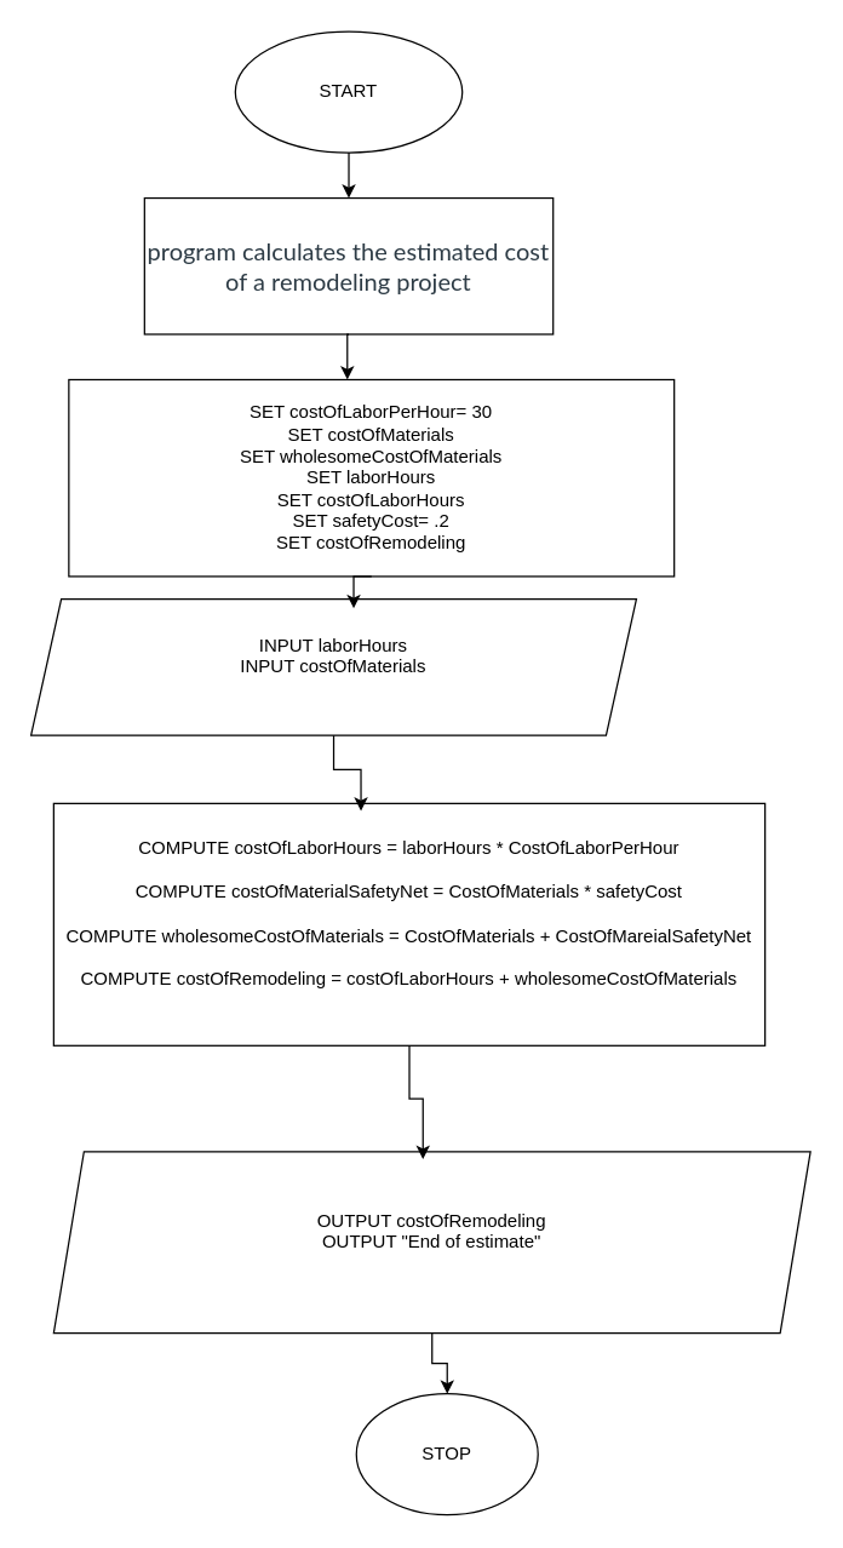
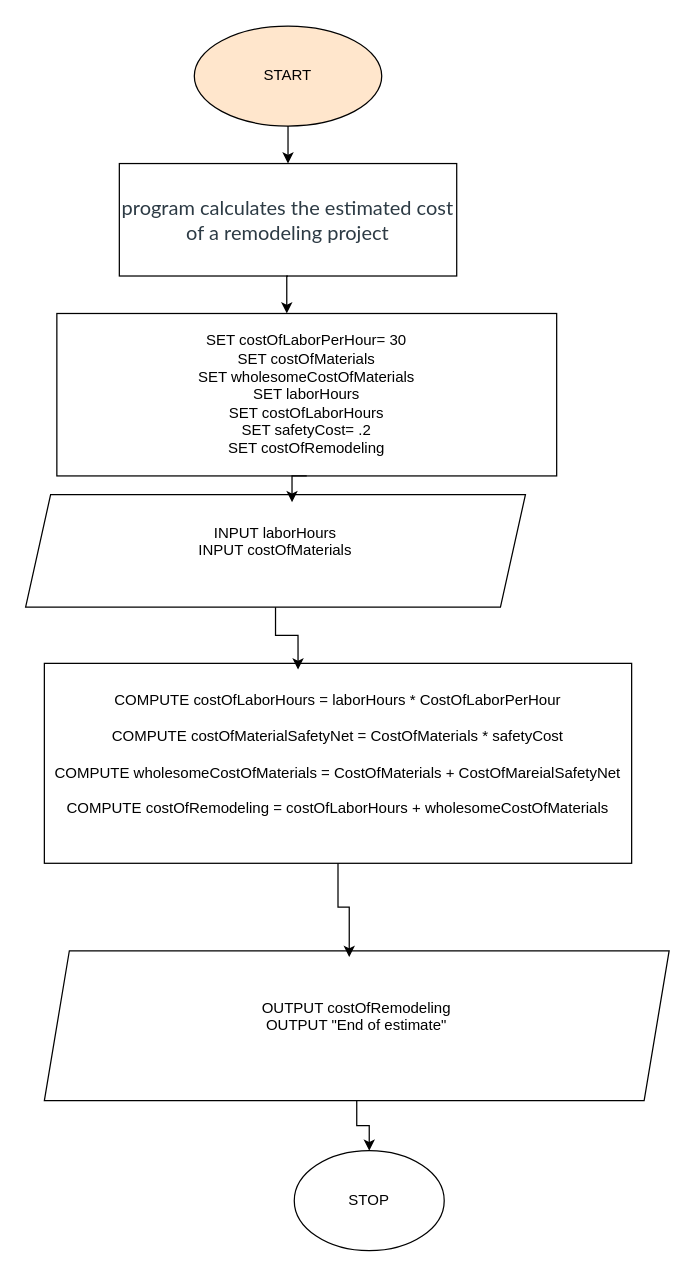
  <mxCell id="0" />
  <mxCell id="1" parent="0" />
  <mxCell id="2" style="edgeStyle=orthogonalEdgeStyle;rounded=0;orthogonalLoop=1;jettySize=auto;html=1;exitX=0.5;exitY=1;exitDx=0;exitDy=0;entryX=0.5;entryY=0;entryDx=0;entryDy=0;" edge="1" parent="1" source="3" target="4"><mxGeometry relative="1" as="geometry" /></mxCell>
- <mxCell id="3" value="START" style="ellipse;whiteSpace=wrap;html=1;" vertex="1" parent="1"><mxGeometry x="155" y="20" width="150" height="80" as="geometry" /></mxCell>
+ <mxCell id="3" value="START" style="ellipse;whiteSpace=wrap;html=1;fillColor=#ffe6cc;" vertex="1" parent="1"><mxGeometry x="155" y="20" width="150" height="80" as="geometry" /></mxCell>
  <mxCell id="4" value="&lt;span style=&quot;color: rgb(45, 59, 69); font-family: LatoWeb, &amp;quot;Lato Extended&amp;quot;, Lato, &amp;quot;Helvetica Neue&amp;quot;, Helvetica, Arial, sans-serif; font-size: 16px; text-align: left; background-color: rgb(255, 255, 255);&quot;&gt;program calculates the estimated cost of a remodeling project&lt;/span&gt;" style="rounded=0;whiteSpace=wrap;html=1;" vertex="1" parent="1"><mxGeometry x="95" y="130" width="270" height="90" as="geometry" /></mxCell>
  <mxCell id="5" value="SET costOfLaborPerHour= 30&lt;div&gt;SET costOfMaterials&lt;/div&gt;&lt;div&gt;SET wholesomeCostOfMaterials&lt;/div&gt;&lt;div&gt;SET laborHours&lt;/div&gt;&lt;div&gt;SET costOfLaborHours&lt;/div&gt;&lt;div&gt;SET safetyCost= .2&lt;/div&gt;&lt;div&gt;SET costOfRemodeling&lt;/div&gt;" style="rounded=0;whiteSpace=wrap;html=1;" vertex="1" parent="1"><mxGeometry x="45" y="250" width="400" height="130" as="geometry" /></mxCell>
  <mxCell id="6" value="INPUT laborHours&lt;div&gt;INPUT costOfMaterials&lt;/div&gt;&lt;div&gt;&lt;br&gt;&lt;/div&gt;" style="shape=parallelogram;perimeter=parallelogramPerimeter;whiteSpace=wrap;html=1;fixedSize=1;" vertex="1" parent="1"><mxGeometry x="20" y="395" width="400" height="90" as="geometry" /></mxCell>
  <mxCell id="7" value="COMPUTE costOfLaborHours = laborHours * CostOfLaborPerHour&lt;div&gt;&lt;br&gt;&lt;/div&gt;&lt;div&gt;COMPUTE costOfMaterialSafetyNet = CostOfMaterials * safetyCost&lt;/div&gt;&lt;div&gt;&lt;br&gt;&lt;/div&gt;&lt;div&gt;COMPUTE wholesomeCostOfMaterials = CostOfMaterials + CostOfMareialSafetyNet&lt;/div&gt;&lt;div&gt;&lt;br&gt;&lt;/div&gt;&lt;div&gt;COMPUTE costOfRemodeling = costOfLaborHours + wholesomeCostOfMaterials&lt;/div&gt;&lt;div&gt;&lt;br&gt;&lt;/div&gt;" style="rounded=0;whiteSpace=wrap;html=1;" vertex="1" parent="1"><mxGeometry x="35" y="530" width="470" height="160" as="geometry" /></mxCell>
  <mxCell id="8" style="edgeStyle=orthogonalEdgeStyle;rounded=0;orthogonalLoop=1;jettySize=auto;html=1;exitX=0.5;exitY=1;exitDx=0;exitDy=0;entryX=0.5;entryY=0;entryDx=0;entryDy=0;" edge="1" parent="1" source="9" target="10"><mxGeometry relative="1" as="geometry" /></mxCell>
  <mxCell id="9" value="OUTPUT costOfRemodeling&lt;div&gt;OUTPUT &quot;End of estimate&quot;&lt;/div&gt;&lt;div&gt;&lt;br&gt;&lt;/div&gt;" style="shape=parallelogram;perimeter=parallelogramPerimeter;whiteSpace=wrap;html=1;fixedSize=1;" vertex="1" parent="1"><mxGeometry x="35" y="760" width="500" height="120" as="geometry" /></mxCell>
  <mxCell id="10" value="STOP" style="ellipse;whiteSpace=wrap;html=1;" vertex="1" parent="1"><mxGeometry x="235" y="920" width="120" height="80" as="geometry" /></mxCell>
  <mxCell id="11" style="edgeStyle=orthogonalEdgeStyle;rounded=0;orthogonalLoop=1;jettySize=auto;html=1;exitX=0.5;exitY=1;exitDx=0;exitDy=0;entryX=0.46;entryY=0;entryDx=0;entryDy=0;entryPerimeter=0;" edge="1" parent="1" source="4" target="5"><mxGeometry relative="1" as="geometry" /></mxCell>
  <mxCell id="12" style="edgeStyle=orthogonalEdgeStyle;rounded=0;orthogonalLoop=1;jettySize=auto;html=1;exitX=0.5;exitY=1;exitDx=0;exitDy=0;entryX=0.533;entryY=0.067;entryDx=0;entryDy=0;entryPerimeter=0;" edge="1" parent="1" source="5" target="6"><mxGeometry relative="1" as="geometry" /></mxCell>
  <mxCell id="13" style="edgeStyle=orthogonalEdgeStyle;rounded=0;orthogonalLoop=1;jettySize=auto;html=1;exitX=0.5;exitY=1;exitDx=0;exitDy=0;entryX=0.432;entryY=0.031;entryDx=0;entryDy=0;entryPerimeter=0;" edge="1" parent="1" source="6" target="7"><mxGeometry relative="1" as="geometry" /></mxCell>
  <mxCell id="14" style="edgeStyle=orthogonalEdgeStyle;rounded=0;orthogonalLoop=1;jettySize=auto;html=1;exitX=0.5;exitY=1;exitDx=0;exitDy=0;entryX=0.488;entryY=0.042;entryDx=0;entryDy=0;entryPerimeter=0;" edge="1" parent="1" source="7" target="9"><mxGeometry relative="1" as="geometry" /></mxCell>
